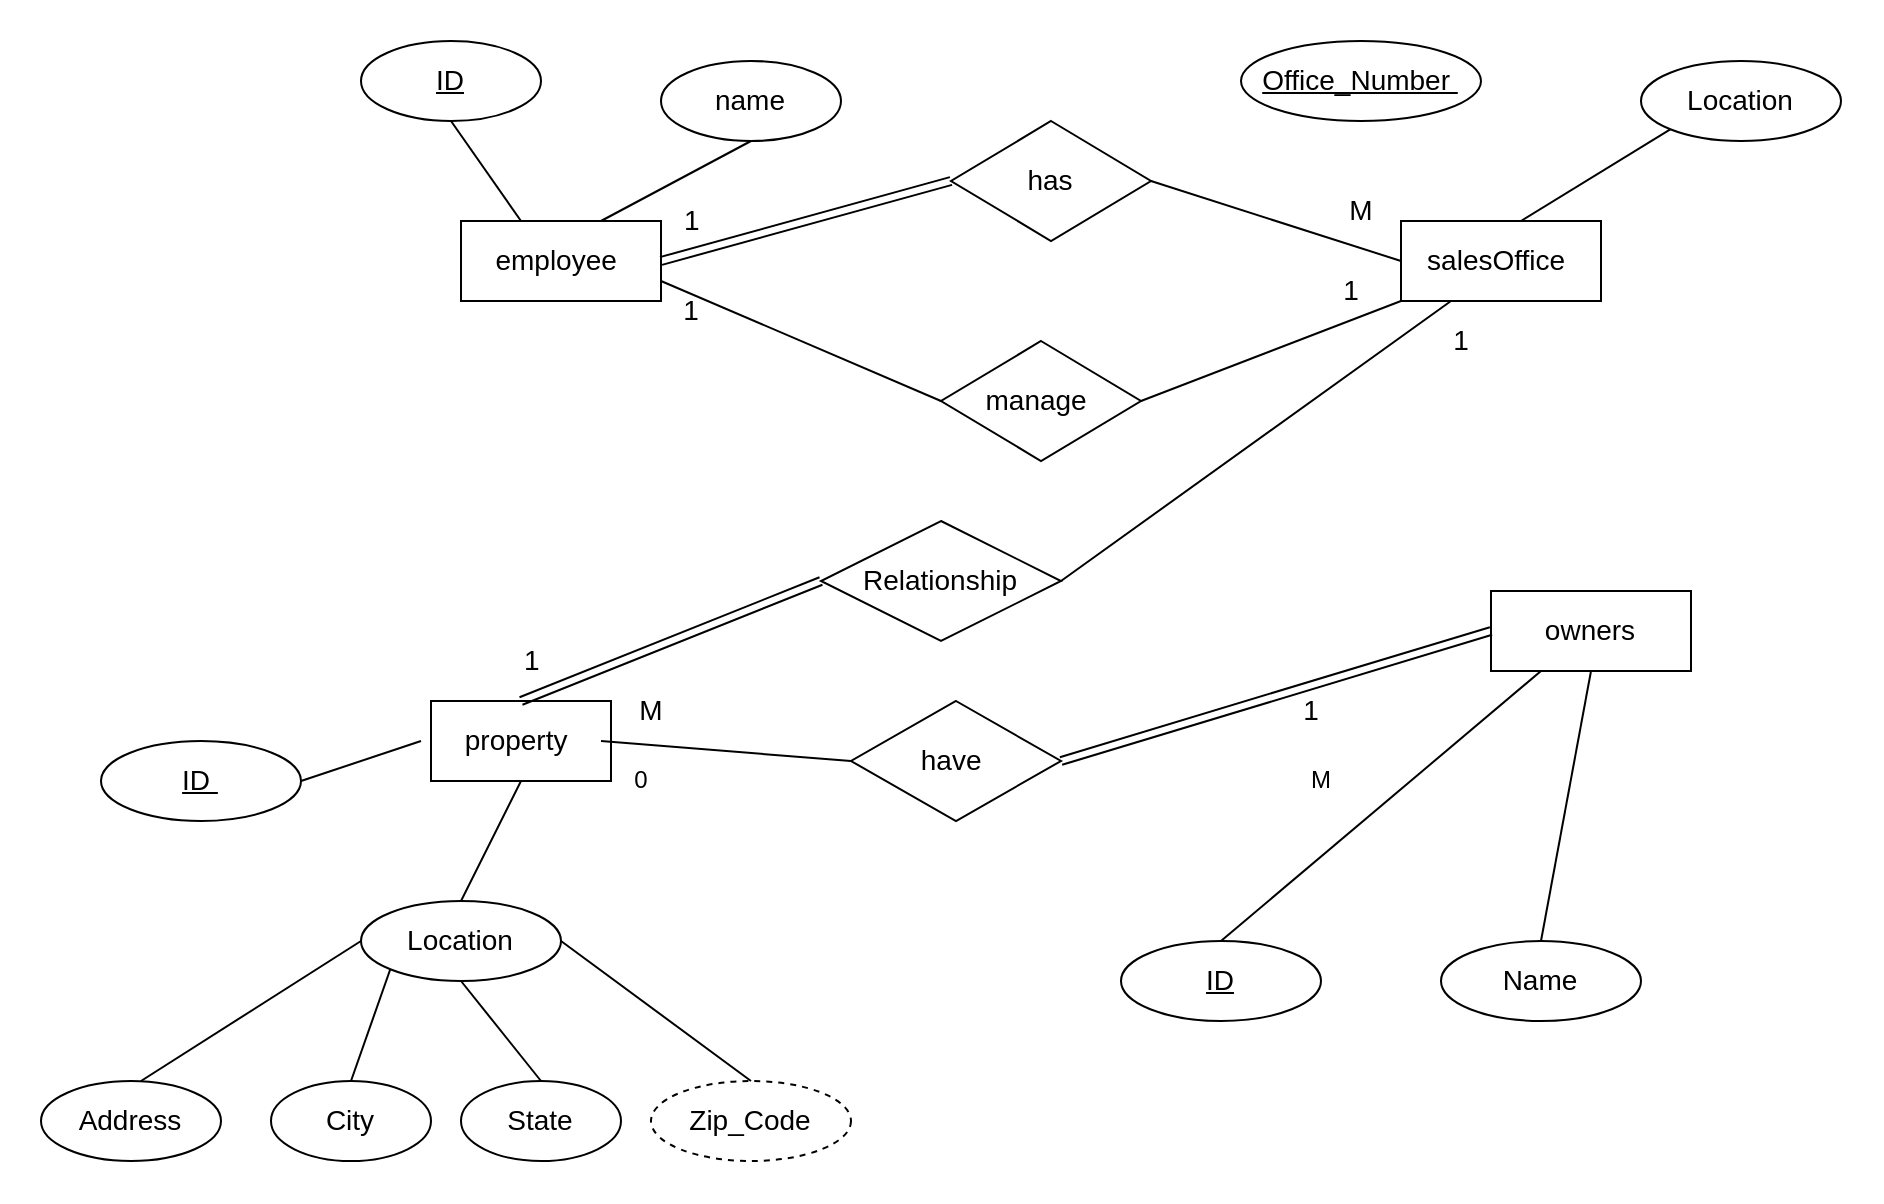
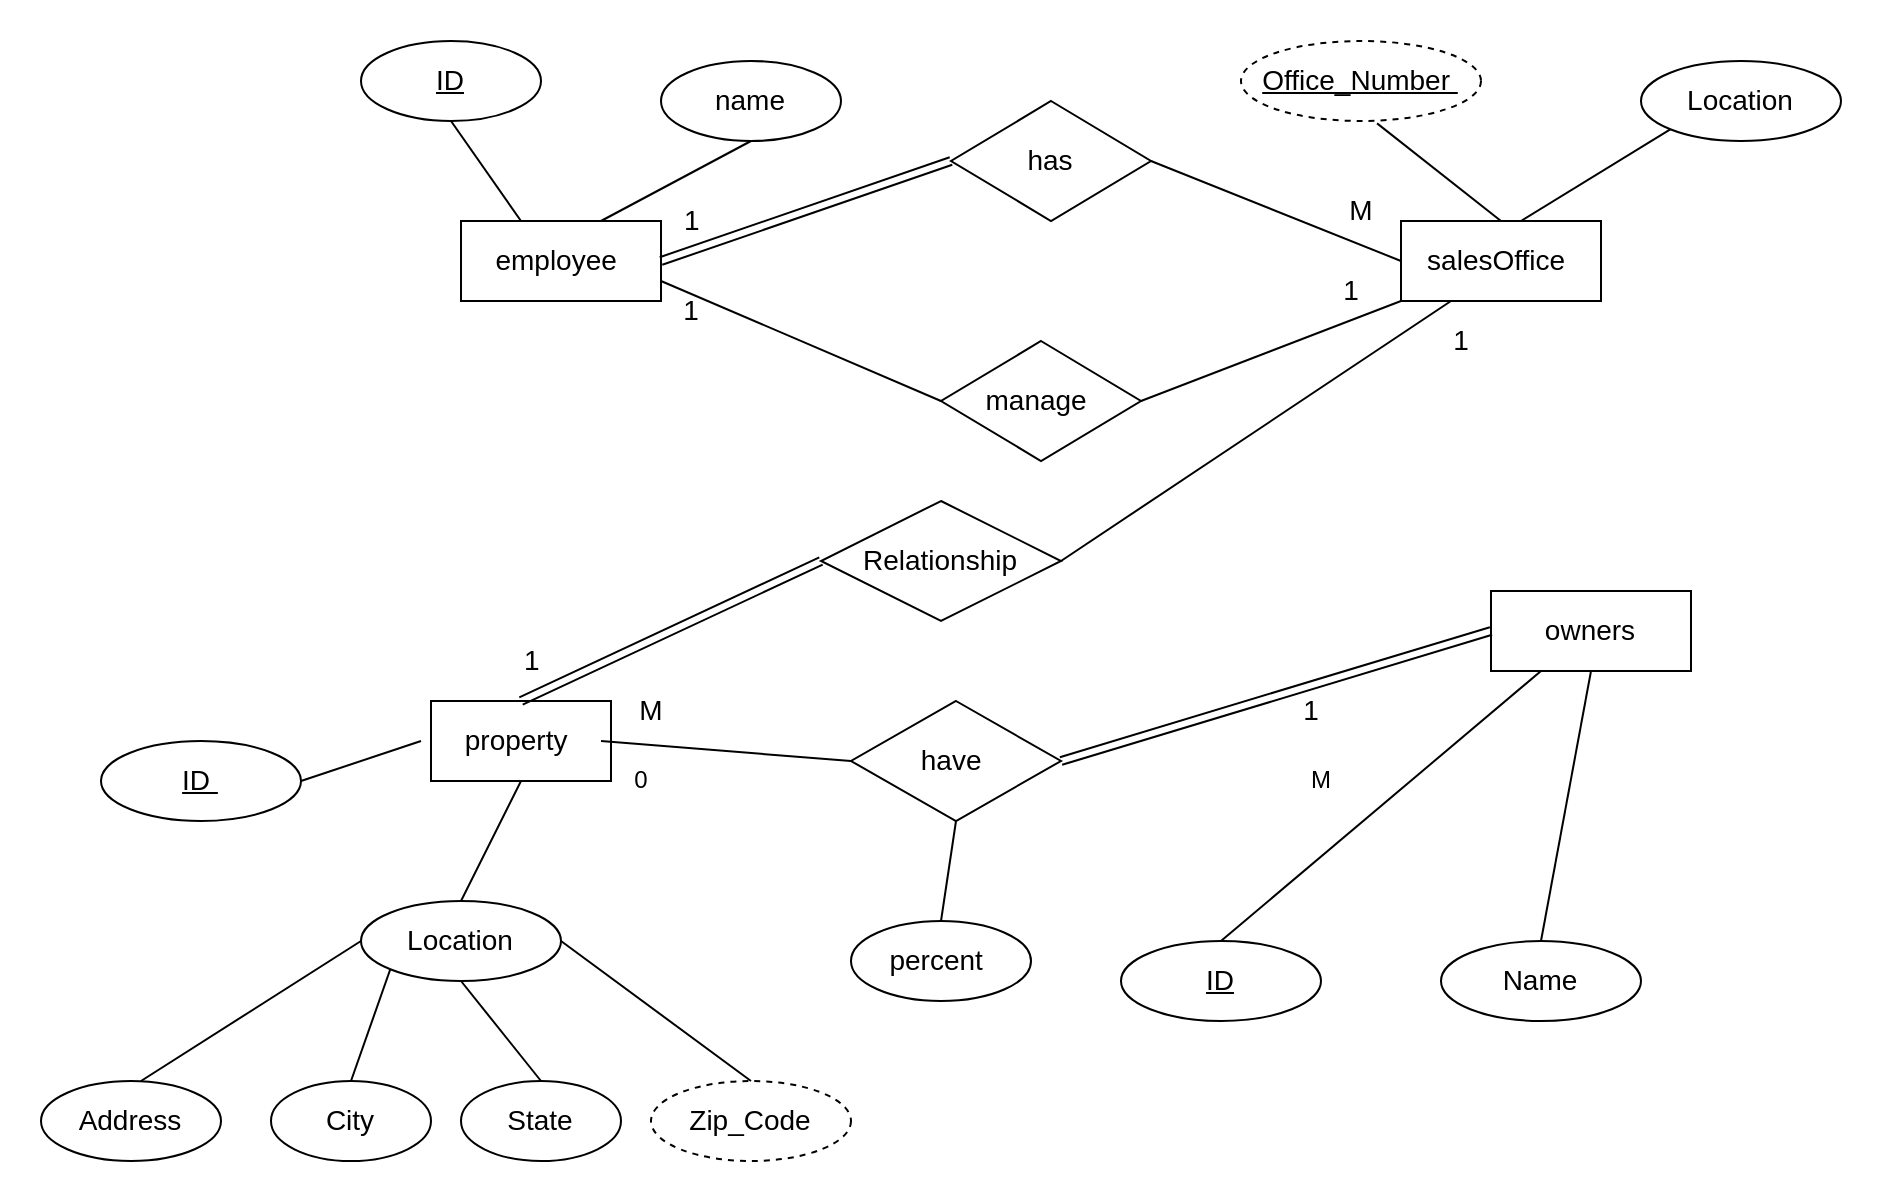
  <mxCell id="0" />
  <mxCell id="1" parent="0" />
  <mxCell id="2" value="&lt;font style=&quot;font-size: 14px;&quot;&gt;salesOffice&amp;nbsp;&lt;/font&gt;" style="whiteSpace=wrap;html=1;align=center;" parent="1" vertex="1"><mxGeometry x="700" y="110" width="100" height="40" as="geometry" /></mxCell>
  <mxCell id="3" value="Location" style="ellipse;whiteSpace=wrap;html=1;align=center;fontSize=14;" parent="1" vertex="1"><mxGeometry x="820" y="30" width="100" height="40" as="geometry" /></mxCell>
- <mxCell id="4" value="Office_Number&amp;nbsp;" style="ellipse;whiteSpace=wrap;html=1;align=center;fontStyle=4;fontSize=14;" parent="1" vertex="1"><mxGeometry x="620" y="20" width="120" height="40" as="geometry" /></mxCell>
+ <mxCell id="4" value="Office_Number&amp;nbsp;" style="ellipse;whiteSpace=wrap;html=1;align=center;fontStyle=4;fontSize=14;dashed=1;" parent="1" vertex="1"><mxGeometry x="620" y="20" width="120" height="40" as="geometry" /></mxCell>
  <mxCell id="5" value="employee&amp;nbsp;" style="whiteSpace=wrap;html=1;align=center;fontSize=14;" parent="1" vertex="1"><mxGeometry x="230" y="110" width="100" height="40" as="geometry" /></mxCell>
  <mxCell id="6" value="ID" style="ellipse;whiteSpace=wrap;html=1;align=center;fontStyle=4;fontSize=14;" parent="1" vertex="1"><mxGeometry x="180" y="20" width="90" height="40" as="geometry" /></mxCell>
  <mxCell id="7" value="name" style="ellipse;whiteSpace=wrap;html=1;align=center;fontSize=14;" parent="1" vertex="1"><mxGeometry x="330" y="30" width="90" height="40" as="geometry" /></mxCell>
- <mxCell id="8" value="has" style="shape=rhombus;perimeter=rhombusPerimeter;whiteSpace=wrap;html=1;align=center;fontSize=14;" parent="1" vertex="1"><mxGeometry x="475" y="60" width="100" height="60" as="geometry" /></mxCell>
+ <mxCell id="8" value="has" style="shape=rhombus;perimeter=rhombusPerimeter;whiteSpace=wrap;html=1;align=center;fontSize=14;" parent="1" vertex="1"><mxGeometry x="475" y="50" width="100" height="60" as="geometry" /></mxCell>
  <mxCell id="9" value="" style="shape=link;html=1;rounded=0;fontSize=14;entryX=0;entryY=0.5;entryDx=0;entryDy=0;" parent="1" target="8" edge="1"><mxGeometry relative="1" as="geometry"><mxPoint x="330" y="130" as="sourcePoint" /><mxPoint x="490" y="130" as="targetPoint" /></mxGeometry></mxCell>
  <mxCell id="10" value="1" style="resizable=0;html=1;align=left;verticalAlign=bottom;fontSize=14;" parent="9" connectable="0" vertex="1"><mxGeometry x="-1" relative="1" as="geometry"><mxPoint x="10" y="-10" as="offset" /></mxGeometry></mxCell>
  <mxCell id="11" value="" style="resizable=0;html=1;align=right;verticalAlign=bottom;fontSize=14;" parent="9" connectable="0" vertex="1"><mxGeometry x="1" relative="1" as="geometry" /></mxCell>
  <mxCell id="12" value="" style="endArrow=none;html=1;rounded=0;fontSize=14;entryX=0;entryY=0.5;entryDx=0;entryDy=0;exitX=1;exitY=0.5;exitDx=0;exitDy=0;" parent="1" source="8" target="2" edge="1"><mxGeometry relative="1" as="geometry"><mxPoint x="570" y="140" as="sourcePoint" /><mxPoint x="730" y="140" as="targetPoint" /></mxGeometry></mxCell>
  <mxCell id="13" value="M" style="text;html=1;align=center;verticalAlign=middle;resizable=0;points=[];autosize=1;strokeColor=none;fillColor=none;fontSize=14;" parent="1" vertex="1"><mxGeometry x="660" y="90" width="40" height="30" as="geometry" /></mxCell>
  <mxCell id="14" value="" style="endArrow=none;html=1;rounded=0;fontSize=14;entryX=0.5;entryY=1;entryDx=0;entryDy=0;" parent="1" target="6" edge="1"><mxGeometry width="50" height="50" relative="1" as="geometry"><mxPoint x="260" y="110" as="sourcePoint" /><mxPoint x="310" y="60" as="targetPoint" /></mxGeometry></mxCell>
  <mxCell id="15" value="" style="endArrow=none;html=1;rounded=0;fontSize=14;entryX=0.5;entryY=1;entryDx=0;entryDy=0;" parent="1" target="7" edge="1"><mxGeometry width="50" height="50" relative="1" as="geometry"><mxPoint x="300" y="110" as="sourcePoint" /><mxPoint x="350" y="60" as="targetPoint" /></mxGeometry></mxCell>
  <mxCell id="16" value="" style="endArrow=none;html=1;rounded=0;fontSize=14;entryX=0;entryY=1;entryDx=0;entryDy=0;" parent="1" target="3" edge="1"><mxGeometry width="50" height="50" relative="1" as="geometry"><mxPoint x="760" y="110" as="sourcePoint" /><mxPoint x="810" y="60" as="targetPoint" /></mxGeometry></mxCell>
+ <mxCell id="17" value="" style="endArrow=none;html=1;rounded=0;fontSize=14;entryX=0.567;entryY=1.03;entryDx=0;entryDy=0;entryPerimeter=0;exitX=0.5;exitY=0;exitDx=0;exitDy=0;" parent="1" source="2" target="4" edge="1"><mxGeometry width="50" height="50" relative="1" as="geometry"><mxPoint x="720" y="110" as="sourcePoint" /><mxPoint x="770" y="60" as="targetPoint" /></mxGeometry></mxCell>
  <mxCell id="18" value="manage&amp;nbsp;" style="shape=rhombus;perimeter=rhombusPerimeter;whiteSpace=wrap;html=1;align=center;fontSize=14;" parent="1" vertex="1"><mxGeometry x="470" y="170" width="100" height="60" as="geometry" /></mxCell>
  <mxCell id="19" value="" style="endArrow=none;html=1;rounded=0;fontSize=14;entryX=0;entryY=0.5;entryDx=0;entryDy=0;" parent="1" target="18" edge="1"><mxGeometry relative="1" as="geometry"><mxPoint x="330" y="140" as="sourcePoint" /><mxPoint x="490" y="140" as="targetPoint" /></mxGeometry></mxCell>
  <mxCell id="20" value="1" style="text;html=1;align=center;verticalAlign=middle;resizable=0;points=[];autosize=1;strokeColor=none;fillColor=none;fontSize=14;" parent="1" vertex="1"><mxGeometry x="330" y="140" width="30" height="30" as="geometry" /></mxCell>
  <mxCell id="21" value="" style="endArrow=none;html=1;rounded=0;fontSize=14;entryX=0;entryY=1;entryDx=0;entryDy=0;" parent="1" target="2" edge="1"><mxGeometry relative="1" as="geometry"><mxPoint x="570" y="200" as="sourcePoint" /><mxPoint x="730" y="200" as="targetPoint" /></mxGeometry></mxCell>
  <mxCell id="22" value="1" style="text;html=1;align=center;verticalAlign=middle;resizable=0;points=[];autosize=1;strokeColor=none;fillColor=none;fontSize=14;" parent="1" vertex="1"><mxGeometry x="660" y="130" width="30" height="30" as="geometry" /></mxCell>
  <mxCell id="23" value="property&amp;nbsp;" style="whiteSpace=wrap;html=1;align=center;fontSize=14;" parent="1" vertex="1"><mxGeometry x="215" y="350" width="90" height="40" as="geometry" /></mxCell>
  <mxCell id="24" value="ID&amp;nbsp;" style="ellipse;whiteSpace=wrap;html=1;align=center;fontStyle=4;fontSize=14;" parent="1" vertex="1"><mxGeometry x="50" y="370" width="100" height="40" as="geometry" /></mxCell>
  <mxCell id="25" value="Location" style="ellipse;whiteSpace=wrap;html=1;align=center;fontSize=14;" parent="1" vertex="1"><mxGeometry x="180" y="450" width="100" height="40" as="geometry" /></mxCell>
  <mxCell id="26" value="Address" style="ellipse;whiteSpace=wrap;html=1;align=center;fontSize=14;" parent="1" vertex="1"><mxGeometry x="20" y="540" width="90" height="40" as="geometry" /></mxCell>
  <mxCell id="27" value="State" style="ellipse;whiteSpace=wrap;html=1;align=center;fontSize=14;" parent="1" vertex="1"><mxGeometry x="230" y="540" width="80" height="40" as="geometry" /></mxCell>
  <mxCell id="28" value="Zip_Code" style="ellipse;whiteSpace=wrap;html=1;align=center;fontSize=14;dashed=1;" parent="1" vertex="1"><mxGeometry x="325" y="540" width="100" height="40" as="geometry" /></mxCell>
  <mxCell id="29" value="City" style="ellipse;whiteSpace=wrap;html=1;align=center;fontSize=14;" parent="1" vertex="1"><mxGeometry x="135" y="540" width="80" height="40" as="geometry" /></mxCell>
  <mxCell id="30" value="" style="endArrow=none;html=1;rounded=0;fontSize=14;entryX=0;entryY=0.5;entryDx=0;entryDy=0;" parent="1" target="25" edge="1"><mxGeometry relative="1" as="geometry"><mxPoint x="70" y="540" as="sourcePoint" /><mxPoint x="230" y="540" as="targetPoint" /></mxGeometry></mxCell>
  <mxCell id="31" value="" style="endArrow=none;html=1;rounded=0;fontSize=14;exitX=0.5;exitY=0;exitDx=0;exitDy=0;entryX=0;entryY=1;entryDx=0;entryDy=0;" parent="1" source="29" target="25" edge="1"><mxGeometry relative="1" as="geometry"><mxPoint x="180" y="530" as="sourcePoint" /><mxPoint x="340" y="530" as="targetPoint" /></mxGeometry></mxCell>
  <mxCell id="32" value="" style="endArrow=none;html=1;rounded=0;fontSize=14;exitX=0.5;exitY=0;exitDx=0;exitDy=0;entryX=0.5;entryY=1;entryDx=0;entryDy=0;" parent="1" source="27" target="25" edge="1"><mxGeometry relative="1" as="geometry"><mxPoint x="270" y="520" as="sourcePoint" /><mxPoint x="430" y="520" as="targetPoint" /></mxGeometry></mxCell>
  <mxCell id="33" value="" style="endArrow=none;html=1;rounded=0;fontSize=14;exitX=1;exitY=0.5;exitDx=0;exitDy=0;" parent="1" source="24" edge="1"><mxGeometry relative="1" as="geometry"><mxPoint x="130" y="430" as="sourcePoint" /><mxPoint x="210" y="370" as="targetPoint" /></mxGeometry></mxCell>
  <mxCell id="34" value="" style="endArrow=none;html=1;rounded=0;fontSize=14;exitX=0.5;exitY=0;exitDx=0;exitDy=0;entryX=0.5;entryY=1;entryDx=0;entryDy=0;" parent="1" source="25" target="23" edge="1"><mxGeometry relative="1" as="geometry"><mxPoint x="180" y="410" as="sourcePoint" /><mxPoint x="340" y="410" as="targetPoint" /></mxGeometry></mxCell>
  <mxCell id="35" value="" style="endArrow=none;html=1;rounded=0;fontSize=14;exitX=1;exitY=0.5;exitDx=0;exitDy=0;entryX=0.5;entryY=0;entryDx=0;entryDy=0;" parent="1" source="25" target="28" edge="1"><mxGeometry relative="1" as="geometry"><mxPoint x="300" y="440" as="sourcePoint" /><mxPoint x="460" y="440" as="targetPoint" /></mxGeometry></mxCell>
- <mxCell id="36" value="Relationship" style="shape=rhombus;perimeter=rhombusPerimeter;whiteSpace=wrap;html=1;align=center;fontSize=14;" parent="1" vertex="1"><mxGeometry x="410" y="260" width="120" height="60" as="geometry" /></mxCell>
+ <mxCell id="36" value="Relationship" style="shape=rhombus;perimeter=rhombusPerimeter;whiteSpace=wrap;html=1;align=center;fontSize=14;" parent="1" vertex="1"><mxGeometry x="410" y="250" width="120" height="60" as="geometry" /></mxCell>
  <mxCell id="37" value="" style="shape=link;html=1;rounded=0;fontSize=14;entryX=0;entryY=0.5;entryDx=0;entryDy=0;" parent="1" target="36" edge="1"><mxGeometry relative="1" as="geometry"><mxPoint x="260" y="350" as="sourcePoint" /><mxPoint x="420" y="350" as="targetPoint" /></mxGeometry></mxCell>
  <mxCell id="38" value="1" style="resizable=0;html=1;align=left;verticalAlign=bottom;fontSize=14;" parent="37" connectable="0" vertex="1"><mxGeometry x="-1" relative="1" as="geometry"><mxPoint y="-10" as="offset" /></mxGeometry></mxCell>
  <mxCell id="39" value="" style="resizable=0;html=1;align=right;verticalAlign=bottom;fontSize=14;" parent="37" connectable="0" vertex="1"><mxGeometry x="1" relative="1" as="geometry" /></mxCell>
  <mxCell id="40" value="" style="endArrow=none;html=1;rounded=0;fontSize=14;entryX=0.25;entryY=1;entryDx=0;entryDy=0;exitX=1;exitY=0.5;exitDx=0;exitDy=0;" parent="1" source="36" target="2" edge="1"><mxGeometry relative="1" as="geometry"><mxPoint x="530" y="310" as="sourcePoint" /><mxPoint x="690" y="310" as="targetPoint" /></mxGeometry></mxCell>
  <mxCell id="41" value="1" style="text;html=1;align=center;verticalAlign=middle;resizable=0;points=[];autosize=1;strokeColor=none;fillColor=none;fontSize=14;" parent="1" vertex="1"><mxGeometry x="715" y="155" width="30" height="30" as="geometry" /></mxCell>
  <mxCell id="42" value="owners" style="whiteSpace=wrap;html=1;align=center;fontSize=14;" parent="1" vertex="1"><mxGeometry x="745" y="295" width="100" height="40" as="geometry" /></mxCell>
  <mxCell id="43" value="ID" style="ellipse;whiteSpace=wrap;html=1;align=center;fontStyle=4;fontSize=14;" parent="1" vertex="1"><mxGeometry x="560" y="470" width="100" height="40" as="geometry" /></mxCell>
  <mxCell id="44" value="Name" style="ellipse;whiteSpace=wrap;html=1;align=center;fontSize=14;" parent="1" vertex="1"><mxGeometry x="720" y="470" width="100" height="40" as="geometry" /></mxCell>
  <mxCell id="45" value="" style="endArrow=none;html=1;rounded=0;fontSize=14;entryX=0.25;entryY=1;entryDx=0;entryDy=0;" parent="1" target="42" edge="1"><mxGeometry relative="1" as="geometry"><mxPoint x="610" y="470" as="sourcePoint" /><mxPoint x="770" y="470" as="targetPoint" /></mxGeometry></mxCell>
  <mxCell id="46" value="" style="endArrow=none;html=1;rounded=0;fontSize=14;exitX=0.5;exitY=0;exitDx=0;exitDy=0;entryX=0.5;entryY=1;entryDx=0;entryDy=0;" parent="1" source="44" target="42" edge="1"><mxGeometry relative="1" as="geometry"><mxPoint x="710" y="420" as="sourcePoint" /><mxPoint x="870" y="420" as="targetPoint" /></mxGeometry></mxCell>
  <mxCell id="47" value="have&amp;nbsp;" style="shape=rhombus;perimeter=rhombusPerimeter;whiteSpace=wrap;html=1;align=center;fontSize=14;" parent="1" vertex="1"><mxGeometry x="425" y="350" width="105" height="60" as="geometry" /></mxCell>
  <mxCell id="48" value="" style="endArrow=none;html=1;rounded=0;fontSize=14;entryX=0;entryY=0.5;entryDx=0;entryDy=0;" parent="1" target="47" edge="1"><mxGeometry relative="1" as="geometry"><mxPoint x="300" y="370" as="sourcePoint" /><mxPoint x="460" y="370" as="targetPoint" /></mxGeometry></mxCell>
+ <mxCell id="49" value="percent&amp;nbsp;" style="ellipse;whiteSpace=wrap;html=1;align=center;fontSize=14;" parent="1" vertex="1"><mxGeometry x="425" y="460" width="90" height="40" as="geometry" /></mxCell>
+ <mxCell id="50" value="" style="endArrow=none;html=1;rounded=0;fontSize=14;exitX=0.5;exitY=0;exitDx=0;exitDy=0;entryX=0.5;entryY=1;entryDx=0;entryDy=0;" parent="1" source="49" target="47" edge="1"><mxGeometry relative="1" as="geometry"><mxPoint x="420" y="430" as="sourcePoint" /><mxPoint x="580" y="430" as="targetPoint" /></mxGeometry></mxCell>
  <mxCell id="51" value="" style="shape=link;html=1;rounded=0;fontSize=14;entryX=0;entryY=0.5;entryDx=0;entryDy=0;" parent="1" target="42" edge="1"><mxGeometry relative="1" as="geometry"><mxPoint x="530" y="380" as="sourcePoint" /><mxPoint x="690" y="380" as="targetPoint" /></mxGeometry></mxCell>
  <mxCell id="52" value="" style="resizable=0;html=1;align=left;verticalAlign=bottom;fontSize=14;" parent="51" connectable="0" vertex="1"><mxGeometry x="-1" relative="1" as="geometry" /></mxCell>
  <mxCell id="53" value="" style="resizable=0;html=1;align=right;verticalAlign=bottom;fontSize=14;" parent="51" connectable="0" vertex="1"><mxGeometry x="1" relative="1" as="geometry" /></mxCell>
  <mxCell id="54" value="1" style="text;html=1;align=center;verticalAlign=middle;resizable=0;points=[];autosize=1;strokeColor=none;fillColor=none;fontSize=14;" parent="1" vertex="1"><mxGeometry x="640" y="340" width="30" height="30" as="geometry" /></mxCell>
  <mxCell id="55" value="M" style="text;html=1;align=center;verticalAlign=middle;resizable=0;points=[];autosize=1;strokeColor=none;fillColor=none;fontSize=14;" parent="1" vertex="1"><mxGeometry x="305" y="340" width="40" height="30" as="geometry" /></mxCell>
  <mxCell id="56" value="0" style="text;html=1;align=center;verticalAlign=middle;resizable=0;points=[];autosize=1;strokeColor=none;fillColor=none;" parent="1" vertex="1"><mxGeometry x="305" y="375" width="30" height="30" as="geometry" /></mxCell>
  <mxCell id="57" value="M" style="text;html=1;align=center;verticalAlign=middle;resizable=0;points=[];autosize=1;strokeColor=none;fillColor=none;" parent="1" vertex="1"><mxGeometry x="645" y="375" width="30" height="30" as="geometry" /></mxCell>
